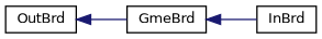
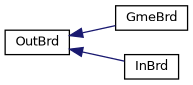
  digraph {
    rankdir=LR
    node [color=black fillcolor=white fontname=Helvetica fontsize=10 shape=record style=filled]
    edge [color=midnightblue dir=back fontname=Helvetica fontsize=10 labelfontname=Helvetica labelfontsize=10 style=solid]
    n1 [height=0.2 label=GmeBrd width=0.4]
    n2 [height=0.2 label=InBrd width=0.4]
    n3 [height=0.2 label=OutBrd width=0.4]
-   n1 -> n2
+   n3 -> n2
    n3 -> n1
  }
